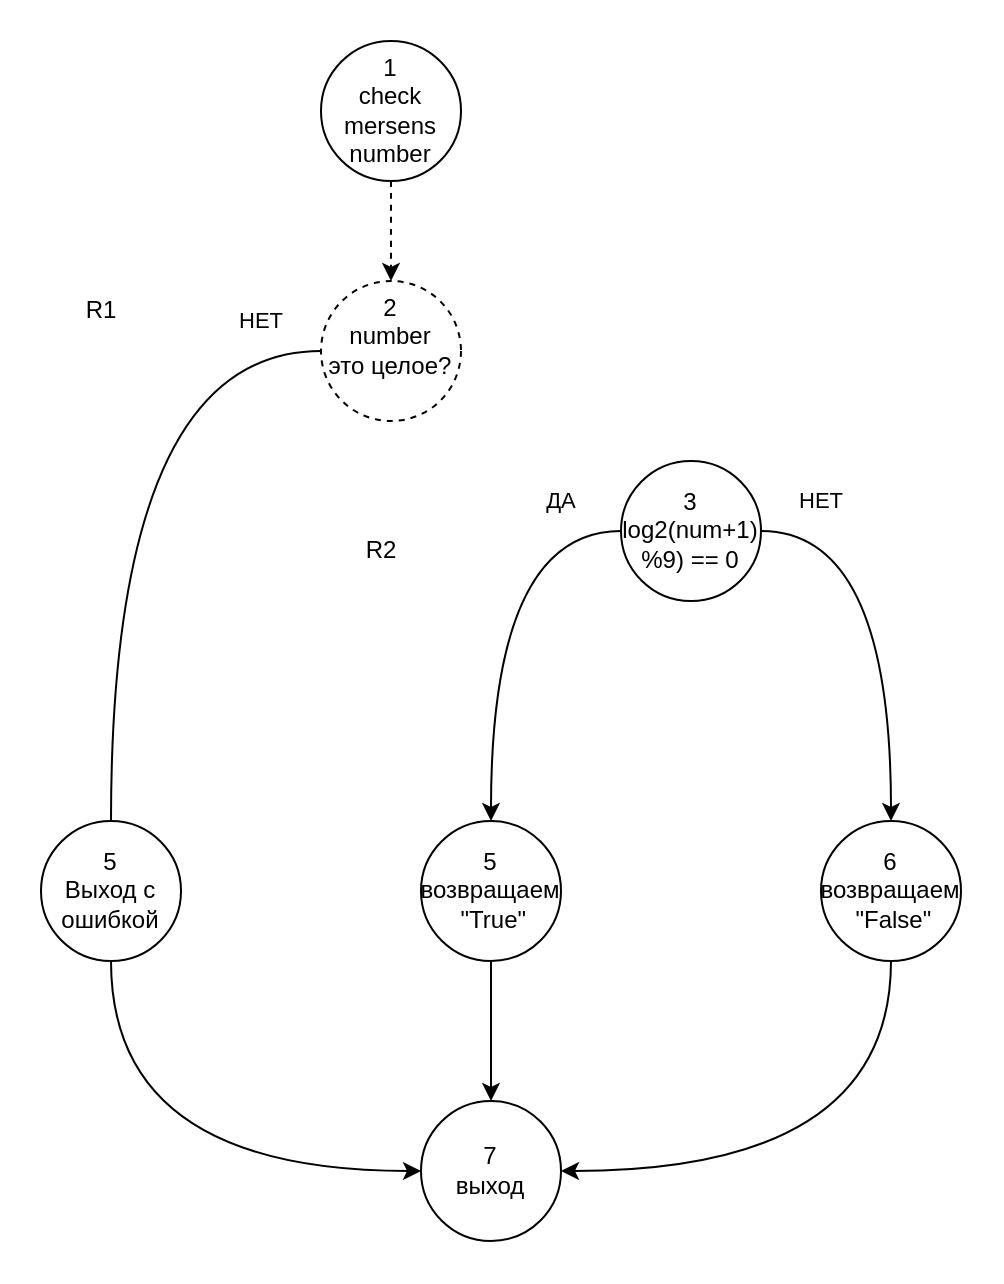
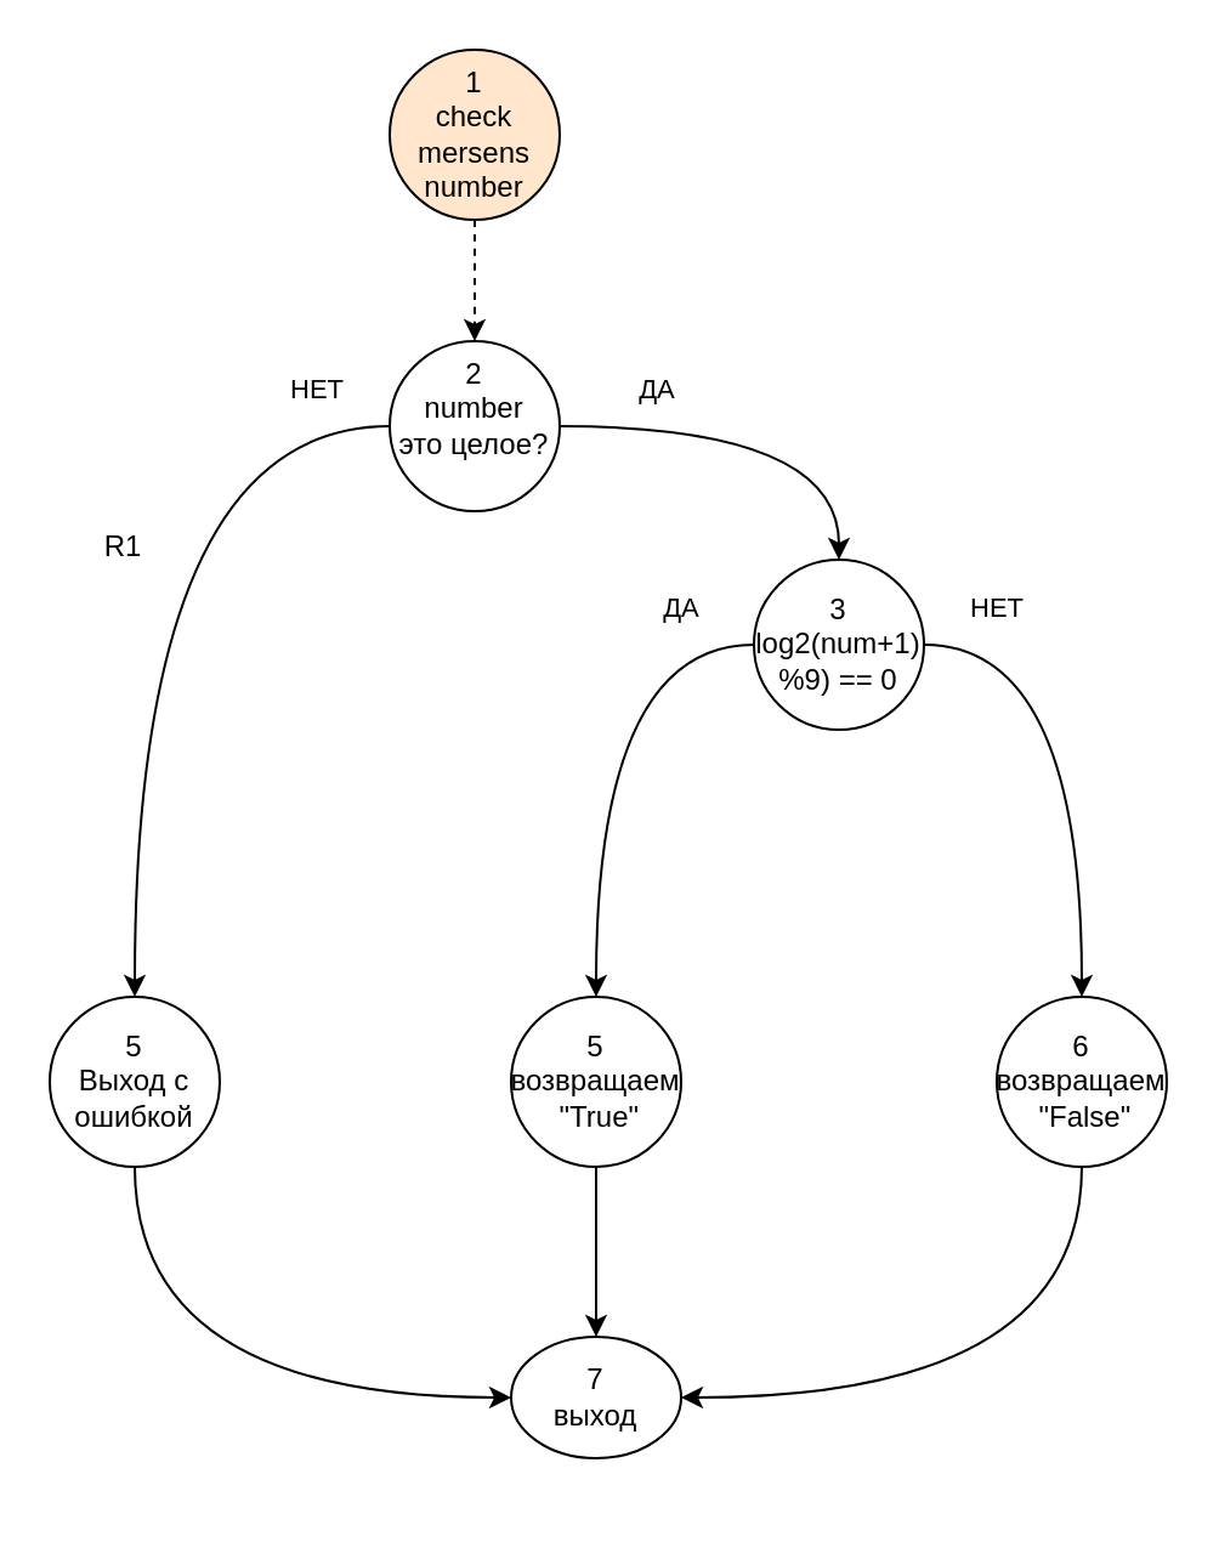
  <mxCell id="0" />
  <mxCell id="1" parent="0" />
  <mxCell id="2" style="edgeStyle=orthogonalEdgeStyle;rounded=0;orthogonalLoop=1;jettySize=auto;html=1;exitX=0.5;exitY=1;exitDx=0;exitDy=0;curved=1;dashed=1;" edge="1" parent="1" source="3" target="6"><mxGeometry relative="1" as="geometry" /></mxCell>
- <mxCell id="3" value="1&lt;br&gt;check&lt;br&gt;mersens&lt;br&gt;number" style="ellipse;whiteSpace=wrap;html=1;aspect=fixed;" vertex="1" parent="1"><mxGeometry x="160" y="20" width="70" height="70" as="geometry" /></mxCell>
- <mxCell id="5" value="НЕТ" style="edgeStyle=orthogonalEdgeStyle;rounded=0;orthogonalLoop=1;jettySize=auto;html=1;exitX=0;exitY=0.5;exitDx=0;exitDy=0;curved=1;endArrow=none;" edge="1" parent="1" source="6" target="8"><mxGeometry x="-0.824" y="-15" relative="1" as="geometry"><mxPoint as="offset" /></mxGeometry></mxCell>
- <mxCell id="6" value="2&lt;br&gt;number&lt;br&gt;это целое?&lt;br&gt;&amp;nbsp;" style="ellipse;whiteSpace=wrap;html=1;aspect=fixed;dashed=1;" vertex="1" parent="1"><mxGeometry x="160" y="140" width="70" height="70" as="geometry" /></mxCell>
+ <mxCell id="3" value="1&lt;br&gt;check&lt;br&gt;mersens&lt;br&gt;number" style="ellipse;whiteSpace=wrap;html=1;aspect=fixed;fillColor=#ffe6cc;" vertex="1" parent="1"><mxGeometry x="160" y="20" width="70" height="70" as="geometry" /></mxCell>
+ <mxCell id="4" value="ДА" style="edgeStyle=orthogonalEdgeStyle;rounded=0;orthogonalLoop=1;jettySize=auto;html=1;exitX=1;exitY=0.5;exitDx=0;exitDy=0;entryX=0.5;entryY=0;entryDx=0;entryDy=0;curved=1;" edge="1" parent="1" source="6" target="11"><mxGeometry x="-0.529" y="15" relative="1" as="geometry"><mxPoint as="offset" /></mxGeometry></mxCell>
+ <mxCell id="5" value="НЕТ" style="edgeStyle=orthogonalEdgeStyle;rounded=0;orthogonalLoop=1;jettySize=auto;html=1;exitX=0;exitY=0.5;exitDx=0;exitDy=0;curved=1;" edge="1" parent="1" source="6" target="8"><mxGeometry x="-0.824" y="-15" relative="1" as="geometry"><mxPoint as="offset" /></mxGeometry></mxCell>
+ <mxCell id="6" value="2&lt;br&gt;number&lt;br&gt;это целое?&lt;br&gt;&amp;nbsp;" style="ellipse;whiteSpace=wrap;html=1;aspect=fixed;" vertex="1" parent="1"><mxGeometry x="160" y="140" width="70" height="70" as="geometry" /></mxCell>
  <mxCell id="7" style="edgeStyle=orthogonalEdgeStyle;rounded=0;orthogonalLoop=1;jettySize=auto;html=1;exitX=0.5;exitY=1;exitDx=0;exitDy=0;entryX=0;entryY=0.5;entryDx=0;entryDy=0;curved=1;" edge="1" parent="1" source="8" target="16"><mxGeometry relative="1" as="geometry" /></mxCell>
  <mxCell id="8" value="5&lt;br&gt;Выход с ошибкой" style="ellipse;whiteSpace=wrap;html=1;aspect=fixed;" vertex="1" parent="1"><mxGeometry x="20" y="410" width="70" height="70" as="geometry" /></mxCell>
  <mxCell id="9" value="ДА" style="edgeStyle=orthogonalEdgeStyle;rounded=0;orthogonalLoop=1;jettySize=auto;html=1;exitX=0;exitY=0.5;exitDx=0;exitDy=0;curved=1;" edge="1" parent="1" source="11" target="13"><mxGeometry x="-0.714" y="-15" relative="1" as="geometry"><mxPoint as="offset" /></mxGeometry></mxCell>
  <mxCell id="10" value="НЕТ" style="edgeStyle=orthogonalEdgeStyle;rounded=0;orthogonalLoop=1;jettySize=auto;html=1;exitX=1;exitY=0.5;exitDx=0;exitDy=0;entryX=0.5;entryY=0;entryDx=0;entryDy=0;curved=1;" edge="1" parent="1" source="11" target="15"><mxGeometry x="-0.714" y="15" relative="1" as="geometry"><mxPoint as="offset" /></mxGeometry></mxCell>
  <mxCell id="11" value="3&lt;br&gt;log2(num+1) %9) == 0" style="ellipse;whiteSpace=wrap;html=1;aspect=fixed;" vertex="1" parent="1"><mxGeometry x="310" y="230" width="70" height="70" as="geometry" /></mxCell>
  <mxCell id="12" style="edgeStyle=orthogonalEdgeStyle;rounded=0;orthogonalLoop=1;jettySize=auto;html=1;exitX=0.5;exitY=1;exitDx=0;exitDy=0;curved=1;" edge="1" parent="1" source="13" target="16"><mxGeometry relative="1" as="geometry" /></mxCell>
  <mxCell id="13" value="5&lt;br&gt;возвращаем&lt;br&gt;&amp;nbsp;&quot;True&quot;" style="ellipse;whiteSpace=wrap;html=1;aspect=fixed;" vertex="1" parent="1"><mxGeometry x="210" y="410" width="70" height="70" as="geometry" /></mxCell>
  <mxCell id="14" style="edgeStyle=orthogonalEdgeStyle;rounded=0;orthogonalLoop=1;jettySize=auto;html=1;exitX=0.5;exitY=1;exitDx=0;exitDy=0;entryX=1;entryY=0.5;entryDx=0;entryDy=0;curved=1;" edge="1" parent="1" source="15" target="16"><mxGeometry relative="1" as="geometry" /></mxCell>
  <mxCell id="15" value="6&lt;br&gt;возвращаем&lt;br&gt;&amp;nbsp;&quot;False&quot;" style="ellipse;whiteSpace=wrap;html=1;aspect=fixed;" vertex="1" parent="1"><mxGeometry x="410" y="410" width="70" height="70" as="geometry" /></mxCell>
- <mxCell id="16" value="7&lt;br&gt;выход" style="ellipse;whiteSpace=wrap;html=1;aspect=fixed;" vertex="1" parent="1"><mxGeometry x="210" y="550" width="70" height="70" as="geometry" /></mxCell>
- <mxCell id="17" value="R1" style="text;html=1;align=center;verticalAlign=middle;resizable=0;points=[];autosize=1;strokeColor=none;fillColor=none;" vertex="1" parent="1"><mxGeometry x="30" y="140" width="40" height="30" as="geometry" /></mxCell>
- <mxCell id="18" value="R2" style="text;html=1;align=center;verticalAlign=middle;resizable=0;points=[];autosize=1;strokeColor=none;fillColor=none;" vertex="1" parent="1"><mxGeometry x="170" y="260" width="40" height="30" as="geometry" /></mxCell>
+ <mxCell id="16" value="7&lt;br&gt;выход" style="ellipse;whiteSpace=wrap;html=1;aspect=fixed;" vertex="1" parent="1"><mxGeometry x="210" y="550" width="70" height="50" as="geometry" /></mxCell>
+ <mxCell id="17" value="R1" style="text;html=1;align=center;verticalAlign=middle;resizable=0;points=[];autosize=1;strokeColor=none;fillColor=none;" vertex="1" parent="1"><mxGeometry x="30" y="210" width="40" height="30" as="geometry" /></mxCell>
